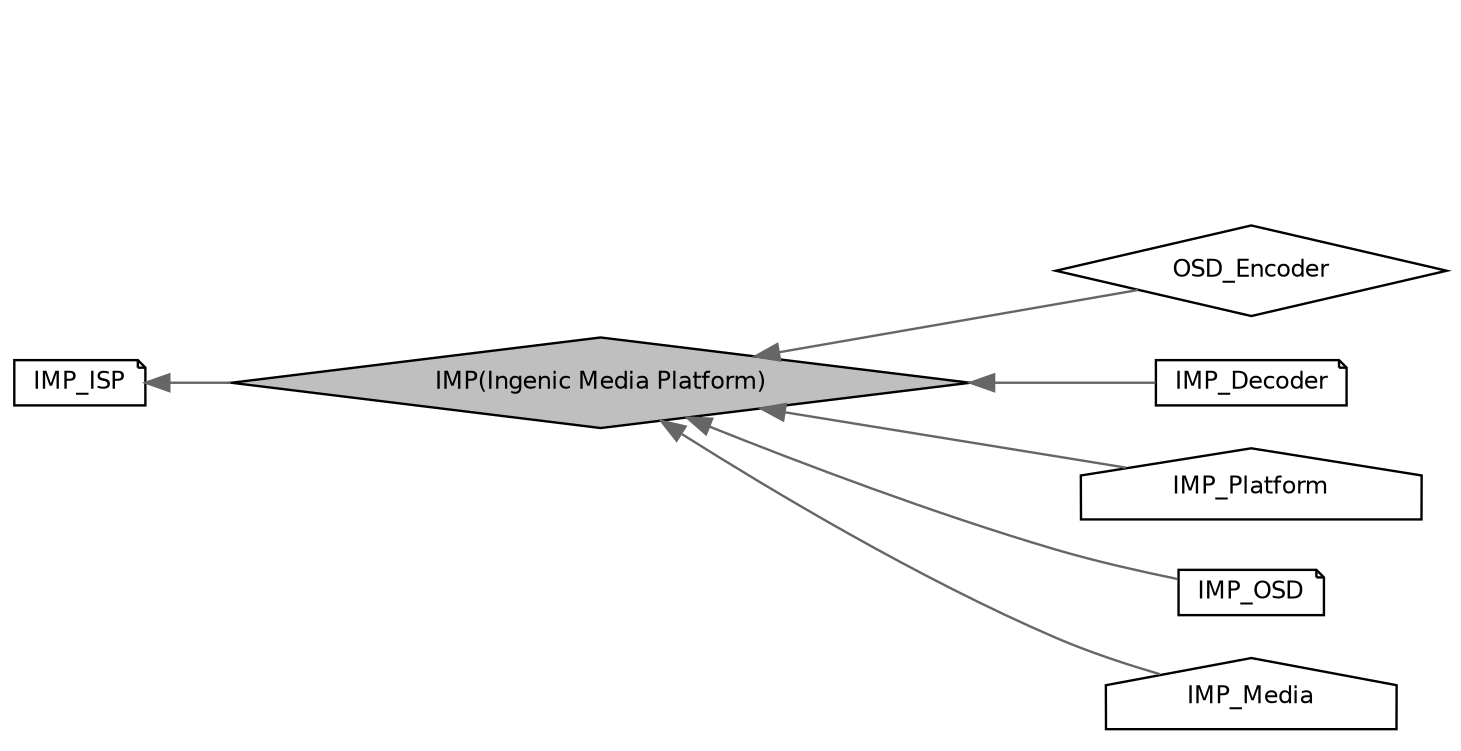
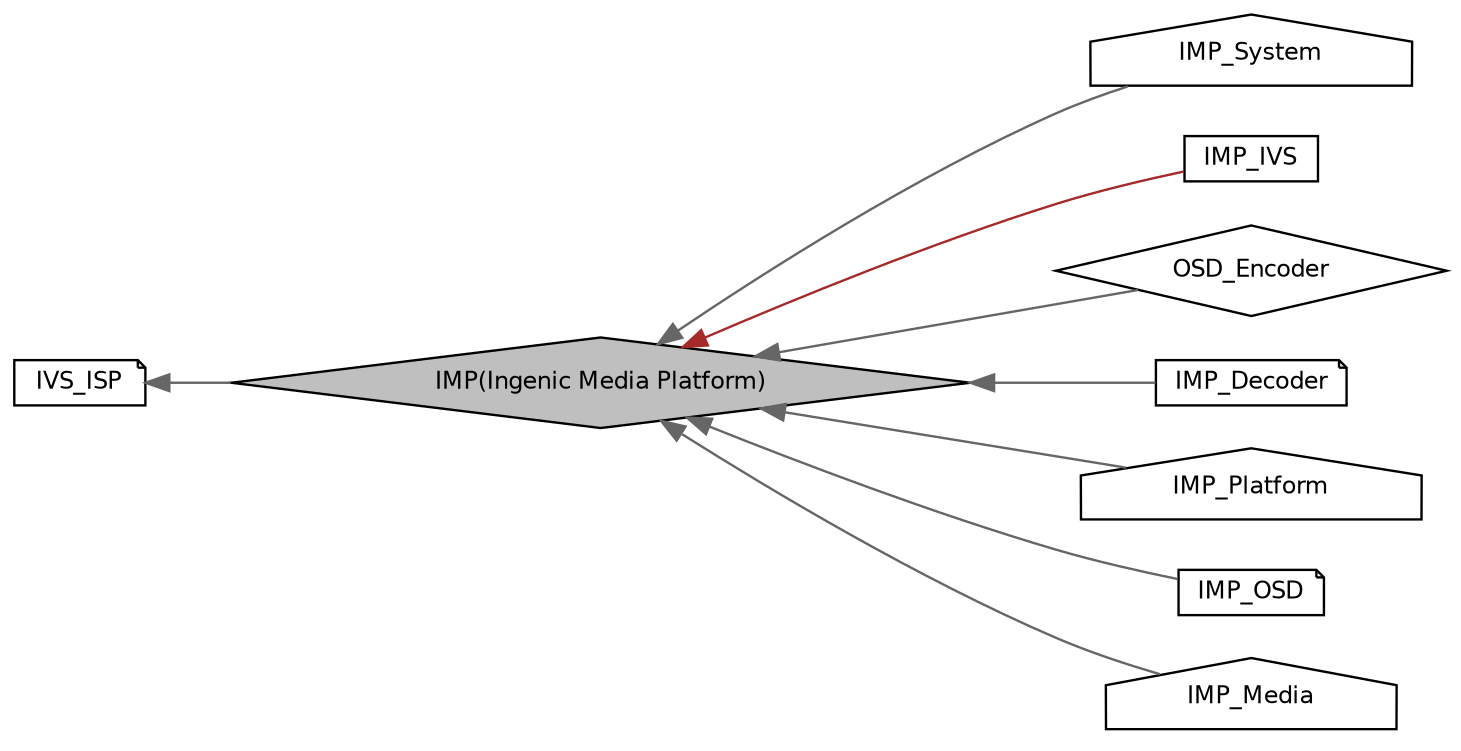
  digraph {
    rankdir=LR
    node [color=black fillcolor=white fontname=Helvetica fontsize=10 shape=house style=filled]
    edge [color=gray40 dir=back fontname=Helvetica fontsize=10 labelfontname=Helvetica labelfontsize=10 shape=plaintext style=solid]
-   n2 [height=0.2 label=IMP_ISP shape=note width=0.4]
+   n1 [height=0.2 label=IMP_System width=0.4]
+   n2 [height=0.2 label=IVS_ISP shape=note width=0.4]
    n3 [fillcolor=grey75 fontcolor=black height=0.2 label="IMP(Ingenic Media Platform)" shape=diamond width=0.4]
+   n4 [height=0.2 label=IMP_IVS shape=box width=0.4]
    n5 [height=0.2 label=OSD_Encoder shape=diamond width=0.4]
    n6 [height=0.2 label=IMP_Decoder shape=note width=0.4]
    n7 [height=0.2 label=IMP_Platform width=0.4]
    n8 [height=0.2 label=IMP_OSD shape=note width=0.4]
    n9 [height=0.2 label=IMP_Media width=0.4]
    n2 -> n3
+   n3 -> n1
+   n3 -> n4 [color=brown]
    n3 -> n5
    n3 -> n6
    n3 -> n7
    n3 -> n8
    n3 -> n9
  }
